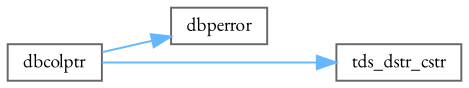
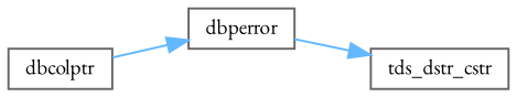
  digraph {
    fontname="EB Garamond"
    rankdir=LR
    node [color=grey40 fillcolor=white fontname="EB Garamond" fontsize=10 shape=box style=filled]
    edge [color=steelblue1 fontname="EB Garamond" fontsize=10 labelfontname=Helvetica labelfontsize=10 style=solid]
    n1 [height=0.2 label=dbcolptr width=0.4]
    n2 [height=0.2 label=dbperror width=0.4]
    n3 [height=0.2 label=tds_dstr_cstr width=0.4]
    n1 -> n2
-   n1 -> n3
+   n2 -> n3
  }
